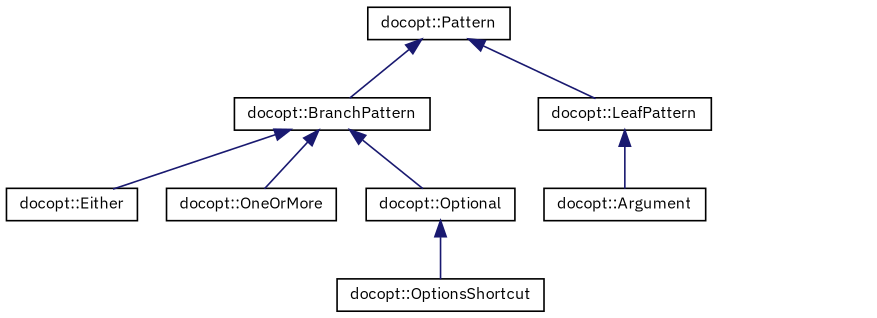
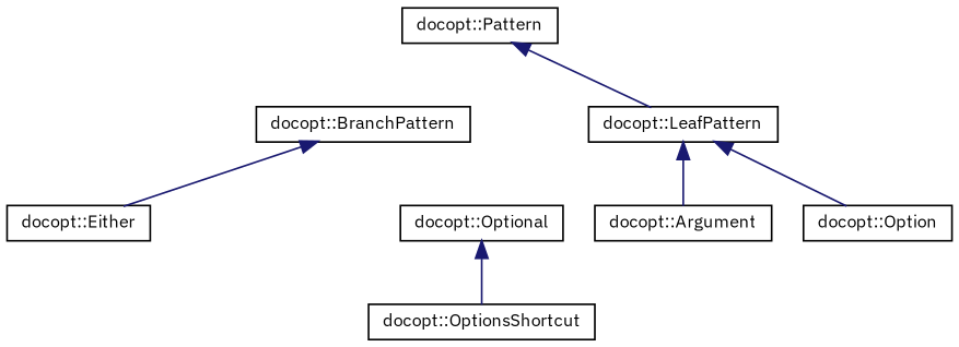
  digraph {
    fontname="IBM Plex Sans"
    rankdir=TB
    node [color=black fillcolor=white fontname="IBM Plex Sans" fontsize=10 shape=record style=filled]
    edge [color=midnightblue dir=back fontname="IBM Plex Sans" fontsize=10 labelfontname=Helvetica labelfontsize=10 style=solid]
    n1 [height=0.2 label="docopt::Pattern" width=0.4]
    n2 [height=0.2 label="docopt::BranchPattern" width=0.4]
    n3 [height=0.2 label="docopt::LeafPattern" width=0.4]
    n4 [height=0.2 label="docopt::Either" width=0.4]
-   n5 [height=0.2 label="docopt::OneOrMore" width=0.4]
    n6 [height=0.2 label="docopt::Optional" width=0.4]
    n7 [height=0.2 label="docopt::Argument" width=0.4]
+   n8 [height=0.2 label="docopt::Option" width=0.4]
    n9 [height=0.2 label="docopt::OptionsShortcut" width=0.4]
-   n1 -> n2
    n1 -> n3
    n2 -> n4
-   n2 -> n5
-   n2 -> n6
    n3 -> n7
+   n3 -> n8
    n6 -> n9
  }
